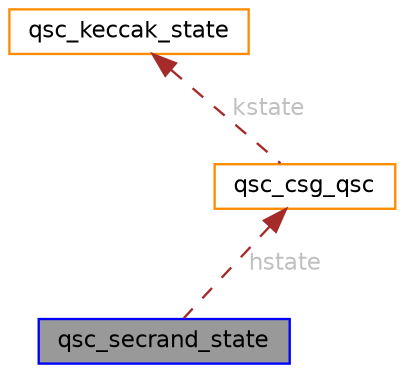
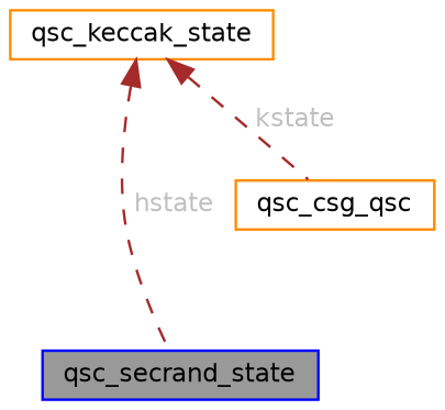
  digraph {
    node [color=darkorange fillcolor=white fontname=Helvetica fontsize=10 shape=box style=filled]
    edge [color=brown dir=back fontcolor=grey fontname=Helvetica fontsize=10 labelfontname=Helvetica labelfontsize=10 style=dashed]
    n1 [color=blue fillcolor=grey60 fontcolor=black height=0.2 label=qsc_secrand_state width=0.4]
    n2 [height=0.2 label=qsc_csg_qsc width=0.4]
    n3 [height=0.2 label=qsc_keccak_state width=0.4]
-   n2 -> n1 [label=" hstate"]
+   n3 -> n1 [label=" hstate"]
    n3 -> n2 [label=" kstate"]
  }
